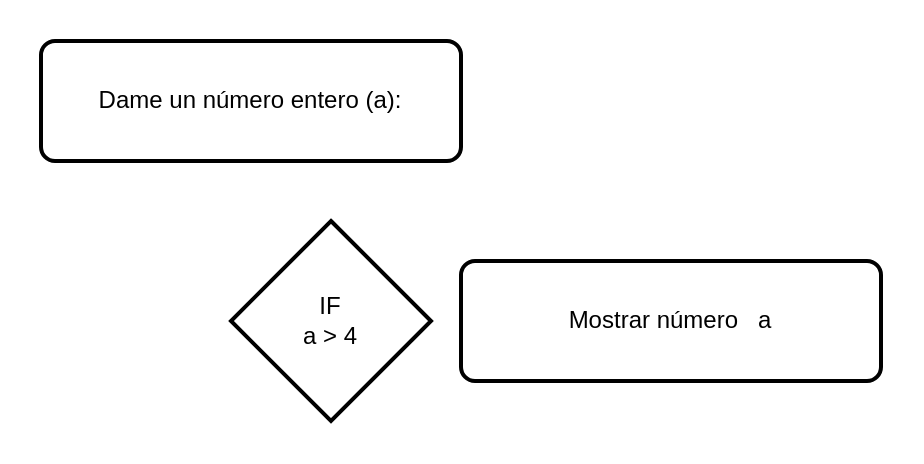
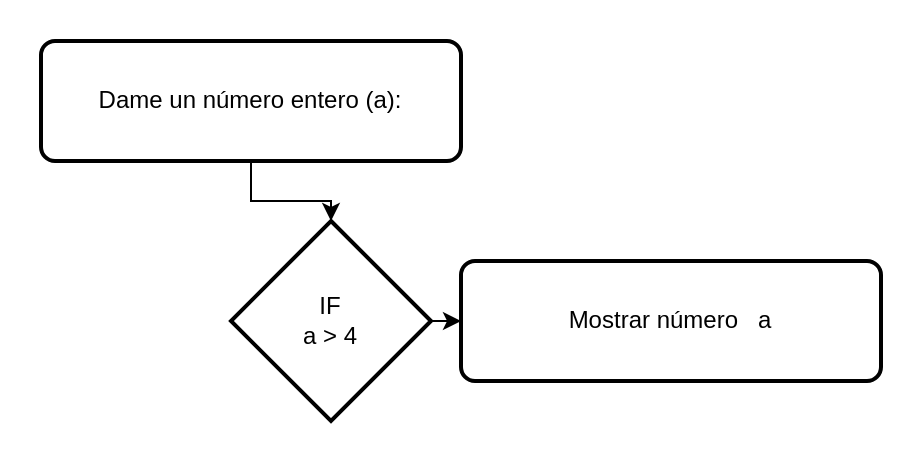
  <mxCell id="0" />
  <mxCell id="1" parent="0" />
+ <mxCell id="2" value="" style="edgeStyle=orthogonalEdgeStyle;rounded=0;orthogonalLoop=1;jettySize=auto;html=1;" edge="1" parent="1" source="3" target="6"><mxGeometry relative="1" as="geometry" /></mxCell>
  <mxCell id="3" value="&lt;div&gt;IF &lt;br&gt;&lt;/div&gt;&lt;div&gt;a &amp;gt; 4&lt;/div&gt;" style="strokeWidth=2;html=1;shape=mxgraph.flowchart.decision;whiteSpace=wrap;" vertex="1" parent="1"><mxGeometry x="115" y="110" width="100" height="100" as="geometry" /></mxCell>
+ <mxCell id="4" style="edgeStyle=orthogonalEdgeStyle;rounded=0;orthogonalLoop=1;jettySize=auto;html=1;entryX=0.5;entryY=0;entryDx=0;entryDy=0;entryPerimeter=0;" edge="1" parent="1" source="5" target="3"><mxGeometry relative="1" as="geometry"><mxPoint x="125" y="150" as="targetPoint" /></mxGeometry></mxCell>
  <mxCell id="5" value="Dame un número entero (a): " style="rounded=1;whiteSpace=wrap;html=1;absoluteArcSize=1;arcSize=14;strokeWidth=2;" vertex="1" parent="1"><mxGeometry x="20" y="20" width="210" height="60" as="geometry" /></mxCell>
  <mxCell id="6" value="Mostrar número&amp;nbsp;&amp;nbsp; a" style="rounded=1;whiteSpace=wrap;html=1;absoluteArcSize=1;arcSize=14;strokeWidth=2;" vertex="1" parent="1"><mxGeometry x="230" y="130" width="210" height="60" as="geometry" /></mxCell>
